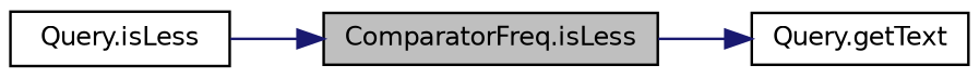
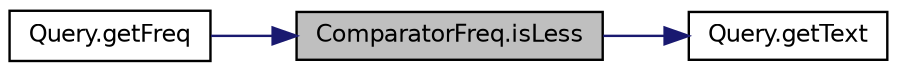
  digraph {
    rankdir=LR
    node [color=black fillcolor=white fontname=Helvetica fontsize=10 shape=record style=filled]
    edge [color=midnightblue fontname=Helvetica fontsize=10 labelfontname=Helvetica labelfontsize=10 style=solid]
    n1 [fillcolor=grey75 fontcolor=black height=0.2 label="ComparatorFreq.isLess" width=0.4]
    n2 [height=0.2 label="Query.getText" width=0.4]
-   n3 [height=0.2 label="Query.isLess" width=0.4]
+   n3 [height=0.2 label="Query.getFreq" width=0.4]
    n1 -> n2
    n3 -> n1
  }
